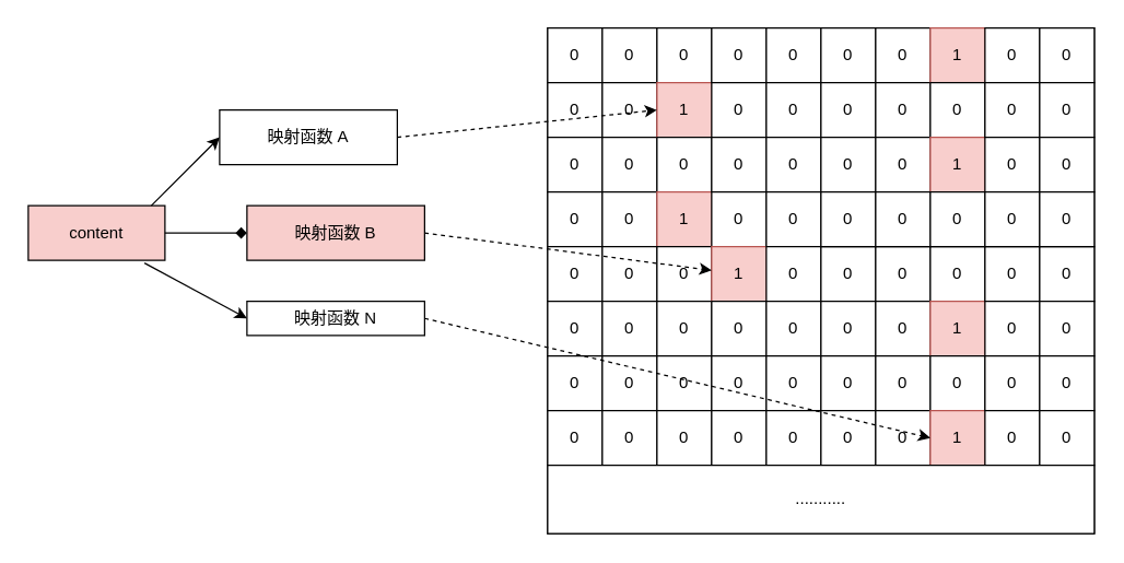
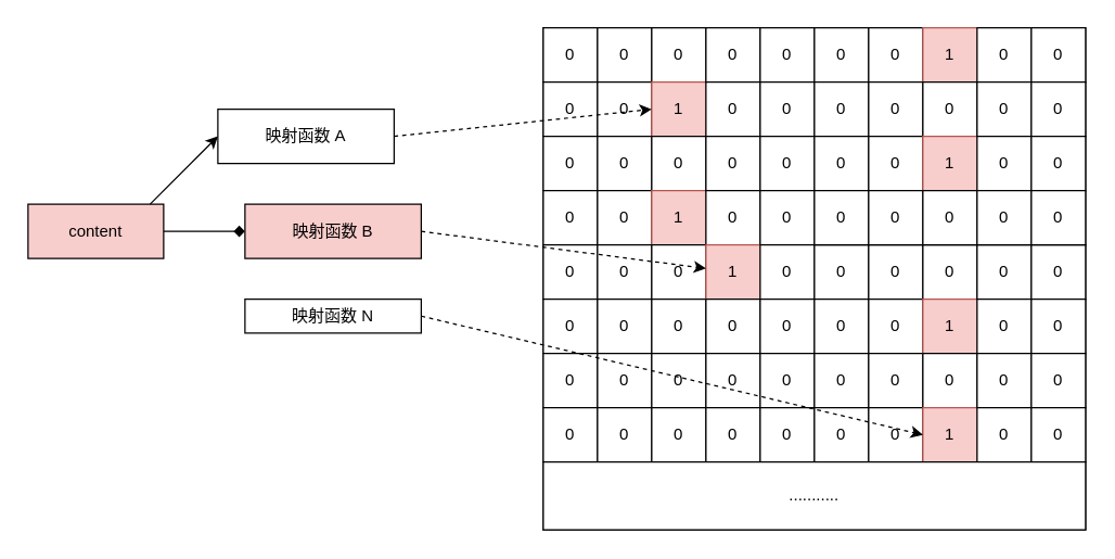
  <mxCell id="0" />
  <mxCell id="1" parent="0" />
  <mxCell id="2" value="" style="rounded=0;whiteSpace=wrap;html=1;" vertex="1" parent="1"><mxGeometry x="400" y="20" width="400" height="370" as="geometry" /></mxCell>
  <mxCell id="3" value="0" style="rounded=0;whiteSpace=wrap;html=1;" vertex="1" parent="1"><mxGeometry x="400" y="20" width="40" height="40" as="geometry" /></mxCell>
  <mxCell id="4" value="0" style="rounded=0;whiteSpace=wrap;html=1;" vertex="1" parent="1"><mxGeometry x="400" y="60" width="40" height="40" as="geometry" /></mxCell>
  <mxCell id="5" value="0" style="rounded=0;whiteSpace=wrap;html=1;" vertex="1" parent="1"><mxGeometry x="400" y="100" width="40" height="40" as="geometry" /></mxCell>
  <mxCell id="6" value="0" style="rounded=0;whiteSpace=wrap;html=1;" vertex="1" parent="1"><mxGeometry x="400" y="140" width="40" height="40" as="geometry" /></mxCell>
  <mxCell id="7" value="0" style="rounded=0;whiteSpace=wrap;html=1;" vertex="1" parent="1"><mxGeometry x="440" y="20" width="40" height="40" as="geometry" /></mxCell>
  <mxCell id="8" value="0" style="rounded=0;whiteSpace=wrap;html=1;" vertex="1" parent="1"><mxGeometry x="440" y="60" width="40" height="40" as="geometry" /></mxCell>
  <mxCell id="9" value="0" style="rounded=0;whiteSpace=wrap;html=1;" vertex="1" parent="1"><mxGeometry x="440" y="100" width="40" height="40" as="geometry" /></mxCell>
  <mxCell id="10" value="0" style="rounded=0;whiteSpace=wrap;html=1;" vertex="1" parent="1"><mxGeometry x="440" y="140" width="40" height="40" as="geometry" /></mxCell>
  <mxCell id="11" value="0" style="rounded=0;whiteSpace=wrap;html=1;" vertex="1" parent="1"><mxGeometry x="480" y="20" width="40" height="40" as="geometry" /></mxCell>
  <mxCell id="12" value="1" style="rounded=0;whiteSpace=wrap;html=1;fillColor=#f8cecc;strokeColor=#b85450;" vertex="1" parent="1"><mxGeometry x="480" y="60" width="40" height="40" as="geometry" /></mxCell>
  <mxCell id="13" value="0" style="rounded=0;whiteSpace=wrap;html=1;" vertex="1" parent="1"><mxGeometry x="480" y="100" width="40" height="40" as="geometry" /></mxCell>
  <mxCell id="14" value="1" style="rounded=0;whiteSpace=wrap;html=1;fillColor=#f8cecc;strokeColor=#b85450;" vertex="1" parent="1"><mxGeometry x="480" y="140" width="40" height="40" as="geometry" /></mxCell>
  <mxCell id="15" value="0" style="rounded=0;whiteSpace=wrap;html=1;" vertex="1" parent="1"><mxGeometry x="520" y="20" width="40" height="40" as="geometry" /></mxCell>
  <mxCell id="16" value="0" style="rounded=0;whiteSpace=wrap;html=1;" vertex="1" parent="1"><mxGeometry x="520" y="60" width="40" height="40" as="geometry" /></mxCell>
  <mxCell id="17" value="0" style="rounded=0;whiteSpace=wrap;html=1;" vertex="1" parent="1"><mxGeometry x="520" y="100" width="40" height="40" as="geometry" /></mxCell>
  <mxCell id="18" value="0" style="rounded=0;whiteSpace=wrap;html=1;" vertex="1" parent="1"><mxGeometry x="520" y="140" width="40" height="40" as="geometry" /></mxCell>
  <mxCell id="19" value="0" style="rounded=0;whiteSpace=wrap;html=1;" vertex="1" parent="1"><mxGeometry x="560" y="20" width="40" height="40" as="geometry" /></mxCell>
  <mxCell id="20" value="0" style="rounded=0;whiteSpace=wrap;html=1;" vertex="1" parent="1"><mxGeometry x="560" y="60" width="40" height="40" as="geometry" /></mxCell>
  <mxCell id="21" value="0" style="rounded=0;whiteSpace=wrap;html=1;" vertex="1" parent="1"><mxGeometry x="560" y="100" width="40" height="40" as="geometry" /></mxCell>
  <mxCell id="22" value="0" style="rounded=0;whiteSpace=wrap;html=1;" vertex="1" parent="1"><mxGeometry x="560" y="140" width="40" height="40" as="geometry" /></mxCell>
  <mxCell id="23" value="0" style="rounded=0;whiteSpace=wrap;html=1;" vertex="1" parent="1"><mxGeometry x="400" y="180" width="40" height="40" as="geometry" /></mxCell>
  <mxCell id="24" value="0" style="rounded=0;whiteSpace=wrap;html=1;" vertex="1" parent="1"><mxGeometry x="400" y="220" width="40" height="40" as="geometry" /></mxCell>
  <mxCell id="25" value="0" style="rounded=0;whiteSpace=wrap;html=1;" vertex="1" parent="1"><mxGeometry x="400" y="260" width="40" height="40" as="geometry" /></mxCell>
  <mxCell id="26" value="0" style="rounded=0;whiteSpace=wrap;html=1;" vertex="1" parent="1"><mxGeometry x="400" y="300" width="40" height="40" as="geometry" /></mxCell>
  <mxCell id="27" value="0" style="rounded=0;whiteSpace=wrap;html=1;" vertex="1" parent="1"><mxGeometry x="440" y="180" width="40" height="40" as="geometry" /></mxCell>
  <mxCell id="28" value="0" style="rounded=0;whiteSpace=wrap;html=1;" vertex="1" parent="1"><mxGeometry x="440" y="220" width="40" height="40" as="geometry" /></mxCell>
  <mxCell id="29" value="0" style="rounded=0;whiteSpace=wrap;html=1;" vertex="1" parent="1"><mxGeometry x="440" y="260" width="40" height="40" as="geometry" /></mxCell>
  <mxCell id="30" value="0" style="rounded=0;whiteSpace=wrap;html=1;" vertex="1" parent="1"><mxGeometry x="440" y="300" width="40" height="40" as="geometry" /></mxCell>
  <mxCell id="31" value="0" style="rounded=0;whiteSpace=wrap;html=1;" vertex="1" parent="1"><mxGeometry x="480" y="180" width="40" height="40" as="geometry" /></mxCell>
  <mxCell id="32" value="0" style="rounded=0;whiteSpace=wrap;html=1;" vertex="1" parent="1"><mxGeometry x="480" y="220" width="40" height="40" as="geometry" /></mxCell>
  <mxCell id="33" value="0" style="rounded=0;whiteSpace=wrap;html=1;" vertex="1" parent="1"><mxGeometry x="480" y="260" width="40" height="40" as="geometry" /></mxCell>
  <mxCell id="34" value="0" style="rounded=0;whiteSpace=wrap;html=1;" vertex="1" parent="1"><mxGeometry x="480" y="300" width="40" height="40" as="geometry" /></mxCell>
  <mxCell id="35" value="1" style="rounded=0;whiteSpace=wrap;html=1;fillColor=#f8cecc;strokeColor=#b85450;" vertex="1" parent="1"><mxGeometry x="520" y="180" width="40" height="40" as="geometry" /></mxCell>
  <mxCell id="36" value="0" style="rounded=0;whiteSpace=wrap;html=1;" vertex="1" parent="1"><mxGeometry x="520" y="220" width="40" height="40" as="geometry" /></mxCell>
  <mxCell id="37" value="0" style="rounded=0;whiteSpace=wrap;html=1;" vertex="1" parent="1"><mxGeometry x="520" y="260" width="40" height="40" as="geometry" /></mxCell>
  <mxCell id="38" value="0" style="rounded=0;whiteSpace=wrap;html=1;" vertex="1" parent="1"><mxGeometry x="520" y="300" width="40" height="40" as="geometry" /></mxCell>
  <mxCell id="39" value="0" style="rounded=0;whiteSpace=wrap;html=1;" vertex="1" parent="1"><mxGeometry x="560" y="180" width="40" height="40" as="geometry" /></mxCell>
  <mxCell id="40" value="0" style="rounded=0;whiteSpace=wrap;html=1;" vertex="1" parent="1"><mxGeometry x="560" y="220" width="40" height="40" as="geometry" /></mxCell>
  <mxCell id="41" value="0" style="rounded=0;whiteSpace=wrap;html=1;" vertex="1" parent="1"><mxGeometry x="560" y="260" width="40" height="40" as="geometry" /></mxCell>
  <mxCell id="42" value="0" style="rounded=0;whiteSpace=wrap;html=1;" vertex="1" parent="1"><mxGeometry x="560" y="300" width="40" height="40" as="geometry" /></mxCell>
  <mxCell id="43" value="0" style="rounded=0;whiteSpace=wrap;html=1;" vertex="1" parent="1"><mxGeometry x="600" y="180" width="40" height="40" as="geometry" /></mxCell>
  <mxCell id="44" value="0" style="rounded=0;whiteSpace=wrap;html=1;" vertex="1" parent="1"><mxGeometry x="600" y="220" width="40" height="40" as="geometry" /></mxCell>
  <mxCell id="45" value="0" style="rounded=0;whiteSpace=wrap;html=1;" vertex="1" parent="1"><mxGeometry x="600" y="260" width="40" height="40" as="geometry" /></mxCell>
  <mxCell id="46" value="0" style="rounded=0;whiteSpace=wrap;html=1;" vertex="1" parent="1"><mxGeometry x="600" y="300" width="40" height="40" as="geometry" /></mxCell>
  <mxCell id="47" value="0" style="rounded=0;whiteSpace=wrap;html=1;" vertex="1" parent="1"><mxGeometry x="640" y="180" width="40" height="40" as="geometry" /></mxCell>
  <mxCell id="48" value="0" style="rounded=0;whiteSpace=wrap;html=1;" vertex="1" parent="1"><mxGeometry x="640" y="220" width="40" height="40" as="geometry" /></mxCell>
  <mxCell id="49" value="0" style="rounded=0;whiteSpace=wrap;html=1;" vertex="1" parent="1"><mxGeometry x="640" y="260" width="40" height="40" as="geometry" /></mxCell>
  <mxCell id="50" value="0" style="rounded=0;whiteSpace=wrap;html=1;" vertex="1" parent="1"><mxGeometry x="640" y="300" width="40" height="40" as="geometry" /></mxCell>
  <mxCell id="51" value="0" style="rounded=0;whiteSpace=wrap;html=1;" vertex="1" parent="1"><mxGeometry x="680" y="180" width="40" height="40" as="geometry" /></mxCell>
  <mxCell id="52" value="1" style="rounded=0;whiteSpace=wrap;html=1;fillColor=#f8cecc;strokeColor=#b85450;" vertex="1" parent="1"><mxGeometry x="680" y="220" width="40" height="40" as="geometry" /></mxCell>
  <mxCell id="53" value="0" style="rounded=0;whiteSpace=wrap;html=1;" vertex="1" parent="1"><mxGeometry x="680" y="260" width="40" height="40" as="geometry" /></mxCell>
  <mxCell id="54" value="1" style="rounded=0;whiteSpace=wrap;html=1;fillColor=#f8cecc;strokeColor=#b85450;" vertex="1" parent="1"><mxGeometry x="680" y="300" width="40" height="40" as="geometry" /></mxCell>
  <mxCell id="55" value="0" style="rounded=0;whiteSpace=wrap;html=1;" vertex="1" parent="1"><mxGeometry x="720" y="180" width="40" height="40" as="geometry" /></mxCell>
  <mxCell id="56" value="0" style="rounded=0;whiteSpace=wrap;html=1;" vertex="1" parent="1"><mxGeometry x="720" y="220" width="40" height="40" as="geometry" /></mxCell>
  <mxCell id="57" value="0" style="rounded=0;whiteSpace=wrap;html=1;" vertex="1" parent="1"><mxGeometry x="720" y="260" width="40" height="40" as="geometry" /></mxCell>
  <mxCell id="58" value="0" style="rounded=0;whiteSpace=wrap;html=1;" vertex="1" parent="1"><mxGeometry x="720" y="300" width="40" height="40" as="geometry" /></mxCell>
  <mxCell id="59" value="0" style="rounded=0;whiteSpace=wrap;html=1;" vertex="1" parent="1"><mxGeometry x="760" y="180" width="40" height="40" as="geometry" /></mxCell>
  <mxCell id="60" value="0" style="rounded=0;whiteSpace=wrap;html=1;" vertex="1" parent="1"><mxGeometry x="760" y="220" width="40" height="40" as="geometry" /></mxCell>
  <mxCell id="61" value="0" style="rounded=0;whiteSpace=wrap;html=1;" vertex="1" parent="1"><mxGeometry x="760" y="260" width="40" height="40" as="geometry" /></mxCell>
  <mxCell id="62" value="0" style="rounded=0;whiteSpace=wrap;html=1;" vertex="1" parent="1"><mxGeometry x="760" y="300" width="40" height="40" as="geometry" /></mxCell>
  <mxCell id="63" value="0" style="rounded=0;whiteSpace=wrap;html=1;" vertex="1" parent="1"><mxGeometry x="600" y="20" width="40" height="40" as="geometry" /></mxCell>
  <mxCell id="64" value="0" style="rounded=0;whiteSpace=wrap;html=1;" vertex="1" parent="1"><mxGeometry x="600" y="60" width="40" height="40" as="geometry" /></mxCell>
  <mxCell id="65" value="0" style="rounded=0;whiteSpace=wrap;html=1;" vertex="1" parent="1"><mxGeometry x="600" y="100" width="40" height="40" as="geometry" /></mxCell>
  <mxCell id="66" value="0" style="rounded=0;whiteSpace=wrap;html=1;" vertex="1" parent="1"><mxGeometry x="640" y="20" width="40" height="40" as="geometry" /></mxCell>
  <mxCell id="67" value="0" style="rounded=0;whiteSpace=wrap;html=1;" vertex="1" parent="1"><mxGeometry x="640" y="60" width="40" height="40" as="geometry" /></mxCell>
  <mxCell id="68" value="0" style="rounded=0;whiteSpace=wrap;html=1;" vertex="1" parent="1"><mxGeometry x="640" y="100" width="40" height="40" as="geometry" /></mxCell>
  <mxCell id="69" value="1" style="rounded=0;whiteSpace=wrap;html=1;fillColor=#f8cecc;strokeColor=#b85450;" vertex="1" parent="1"><mxGeometry x="680" y="20" width="40" height="40" as="geometry" /></mxCell>
  <mxCell id="70" value="0" style="rounded=0;whiteSpace=wrap;html=1;" vertex="1" parent="1"><mxGeometry x="680" y="60" width="40" height="40" as="geometry" /></mxCell>
  <mxCell id="71" value="1" style="rounded=0;whiteSpace=wrap;html=1;fillColor=#f8cecc;strokeColor=#b85450;" vertex="1" parent="1"><mxGeometry x="680" y="100" width="40" height="40" as="geometry" /></mxCell>
  <mxCell id="72" value="0" style="rounded=0;whiteSpace=wrap;html=1;" vertex="1" parent="1"><mxGeometry x="720" y="20" width="40" height="40" as="geometry" /></mxCell>
  <mxCell id="73" value="0" style="rounded=0;whiteSpace=wrap;html=1;" vertex="1" parent="1"><mxGeometry x="720" y="60" width="40" height="40" as="geometry" /></mxCell>
  <mxCell id="74" value="0" style="rounded=0;whiteSpace=wrap;html=1;" vertex="1" parent="1"><mxGeometry x="720" y="100" width="40" height="40" as="geometry" /></mxCell>
  <mxCell id="75" value="0" style="rounded=0;whiteSpace=wrap;html=1;" vertex="1" parent="1"><mxGeometry x="760" y="20" width="40" height="40" as="geometry" /></mxCell>
  <mxCell id="76" value="0" style="rounded=0;whiteSpace=wrap;html=1;" vertex="1" parent="1"><mxGeometry x="760" y="60" width="40" height="40" as="geometry" /></mxCell>
  <mxCell id="77" value="0" style="rounded=0;whiteSpace=wrap;html=1;" vertex="1" parent="1"><mxGeometry x="760" y="100" width="40" height="40" as="geometry" /></mxCell>
  <mxCell id="78" value="0" style="rounded=0;whiteSpace=wrap;html=1;" vertex="1" parent="1"><mxGeometry x="600" y="140" width="40" height="40" as="geometry" /></mxCell>
  <mxCell id="79" value="0" style="rounded=0;whiteSpace=wrap;html=1;" vertex="1" parent="1"><mxGeometry x="640" y="140" width="40" height="40" as="geometry" /></mxCell>
  <mxCell id="80" value="0" style="rounded=0;whiteSpace=wrap;html=1;" vertex="1" parent="1"><mxGeometry x="680" y="140" width="40" height="40" as="geometry" /></mxCell>
  <mxCell id="81" value="0" style="rounded=0;whiteSpace=wrap;html=1;" vertex="1" parent="1"><mxGeometry x="720" y="140" width="40" height="40" as="geometry" /></mxCell>
  <mxCell id="82" value="0" style="rounded=0;whiteSpace=wrap;html=1;" vertex="1" parent="1"><mxGeometry x="760" y="140" width="40" height="40" as="geometry" /></mxCell>
  <mxCell id="83" value="..........." style="rounded=0;whiteSpace=wrap;html=1;" vertex="1" parent="1"><mxGeometry x="400" y="340" width="400" height="50" as="geometry" /></mxCell>
  <mxCell id="84" value="content" style="rounded=0;whiteSpace=wrap;html=1;fillColor=#f8cecc;" vertex="1" parent="1"><mxGeometry x="20" y="150" width="100" height="40" as="geometry" /></mxCell>
  <mxCell id="85" value="映射函数 A" style="rounded=0;whiteSpace=wrap;html=1;" vertex="1" parent="1"><mxGeometry x="160" y="80" width="130" height="40" as="geometry" /></mxCell>
  <mxCell id="86" value="映射函数 B" style="rounded=0;whiteSpace=wrap;html=1;fillColor=#f8cecc;" vertex="1" parent="1"><mxGeometry x="180" y="150" width="130" height="40" as="geometry" /></mxCell>
  <mxCell id="87" value="映射函数 N" style="rounded=0;whiteSpace=wrap;html=1;" vertex="1" parent="1"><mxGeometry x="180" y="220" width="130" height="25" as="geometry" /></mxCell>
  <mxCell id="88" value="" style="endArrow=classic;html=1;entryX=0;entryY=0.5;entryDx=0;entryDy=0;" edge="1" parent="1" target="85"><mxGeometry width="50" height="50" relative="1" as="geometry"><mxPoint x="110" y="150" as="sourcePoint" /><mxPoint x="160" y="100" as="targetPoint" /></mxGeometry></mxCell>
  <mxCell id="89" value="" style="endArrow=classic;html=1;exitX=1;exitY=0.5;exitDx=0;exitDy=0;entryX=1;entryY=0.5;entryDx=0;entryDy=0;dashed=1;" edge="1" parent="1" source="85" target="8"><mxGeometry width="50" height="50" relative="1" as="geometry"><mxPoint x="310" y="130" as="sourcePoint" /><mxPoint x="360" y="80" as="targetPoint" /></mxGeometry></mxCell>
  <mxCell id="90" value="" style="endArrow=classic;html=1;dashed=1;exitX=1;exitY=0.5;exitDx=0;exitDy=0;" edge="1" parent="1" source="86" target="35"><mxGeometry width="50" height="50" relative="1" as="geometry"><mxPoint x="120" y="200" as="sourcePoint" /><mxPoint x="170" y="150" as="targetPoint" /></mxGeometry></mxCell>
  <mxCell id="91" value="" style="endArrow=classic;html=1;dashed=1;entryX=0;entryY=0.5;entryDx=0;entryDy=0;exitX=1;exitY=0.5;exitDx=0;exitDy=0;" edge="1" parent="1" source="87" target="54"><mxGeometry width="50" height="50" relative="1" as="geometry"><mxPoint x="310" y="270" as="sourcePoint" /><mxPoint x="360" y="220" as="targetPoint" /></mxGeometry></mxCell>
  <mxCell id="92" value="" style="endArrow=diamond;html=1;entryX=0;entryY=0.5;entryDx=0;entryDy=0;exitX=1;exitY=0.5;exitDx=0;exitDy=0;" edge="1" parent="1" source="84" target="86"><mxGeometry width="50" height="50" relative="1" as="geometry"><mxPoint x="110" y="200" as="sourcePoint" /><mxPoint x="160" y="150" as="targetPoint" /></mxGeometry></mxCell>
- <mxCell id="93" value="" style="endArrow=classic;html=1;entryX=0;entryY=0.5;entryDx=0;entryDy=0;exitX=0.85;exitY=1.05;exitDx=0;exitDy=0;exitPerimeter=0;" edge="1" parent="1" source="84" target="87"><mxGeometry width="50" height="50" relative="1" as="geometry"><mxPoint x="100" y="220" as="sourcePoint" /><mxPoint x="150" y="170" as="targetPoint" /></mxGeometry></mxCell>
